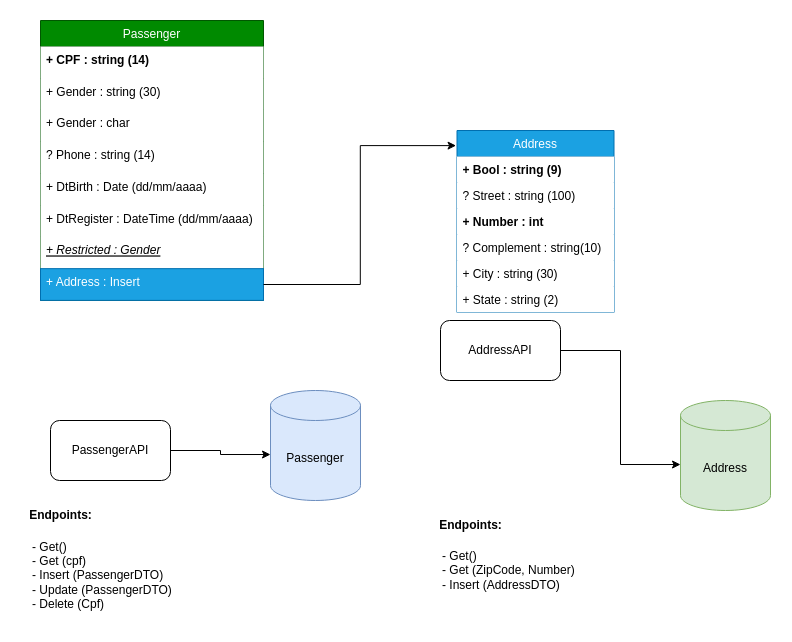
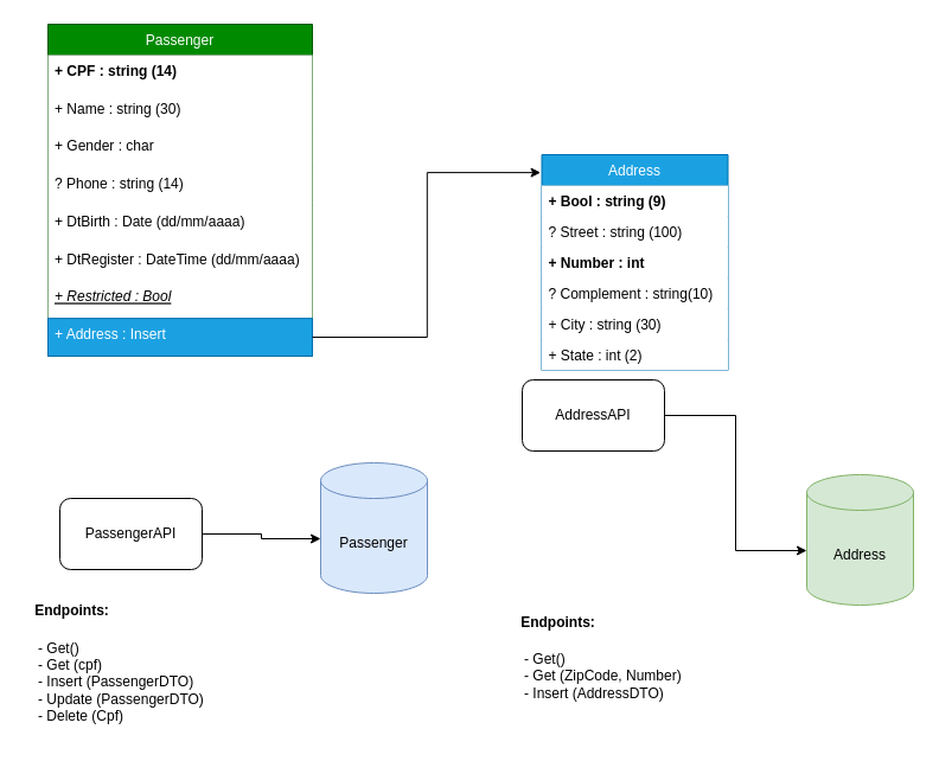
  <mxCell id="0" />
  <mxCell id="1" parent="0" />
  <mxCell id="2" value="Passenger" style="swimlane;fontStyle=0;childLayout=stackLayout;horizontal=1;startSize=26;fillColor=#008a00;horizontalStack=0;resizeParent=1;resizeParentMax=0;resizeLast=0;collapsible=1;marginBottom=0;strokeColor=#005700;fontColor=#ffffff;labelBackgroundColor=none;" vertex="1" parent="1"><mxGeometry x="40" y="20" width="223" height="279.86" as="geometry" /></mxCell>
  <mxCell id="3" value="+ CPF : string (14)" style="text;align=left;verticalAlign=top;spacingLeft=4;spacingRight=4;overflow=hidden;rotatable=0;points=[[0,0.5],[1,0.5]];portConstraint=eastwest;labelBackgroundColor=none;fontStyle=1;fillColor=default;" vertex="1" parent="2"><mxGeometry y="26" width="223" height="31.714" as="geometry" /></mxCell>
- <mxCell id="4" value="+ Gender : string (30)" style="text;align=left;verticalAlign=top;spacingLeft=4;spacingRight=4;overflow=hidden;rotatable=0;points=[[0,0.5],[1,0.5]];portConstraint=eastwest;labelBackgroundColor=none;fillColor=default;" vertex="1" parent="2"><mxGeometry y="57.714" width="223" height="31.714" as="geometry" /></mxCell>
+ <mxCell id="4" value="+ Name : string (30)" style="text;align=left;verticalAlign=top;spacingLeft=4;spacingRight=4;overflow=hidden;rotatable=0;points=[[0,0.5],[1,0.5]];portConstraint=eastwest;labelBackgroundColor=none;fillColor=default;" vertex="1" parent="2"><mxGeometry y="57.714" width="223" height="31.714" as="geometry" /></mxCell>
  <mxCell id="5" value="+ Gender : char&#10;" style="text;align=left;verticalAlign=top;spacingLeft=4;spacingRight=4;overflow=hidden;rotatable=0;points=[[0,0.5],[1,0.5]];portConstraint=eastwest;labelBackgroundColor=none;fillColor=default;" vertex="1" parent="2"><mxGeometry y="89.429" width="223" height="31.714" as="geometry" /></mxCell>
  <mxCell id="6" value="? Phone : string (14)" style="text;align=left;verticalAlign=top;spacingLeft=4;spacingRight=4;overflow=hidden;rotatable=0;points=[[0,0.5],[1,0.5]];portConstraint=eastwest;labelBackgroundColor=none;fillColor=default;" vertex="1" parent="2"><mxGeometry y="121.143" width="223" height="31.86" as="geometry" /></mxCell>
  <mxCell id="7" value="+ DtBirth : Date (dd/mm/aaaa)&#10;" style="text;align=left;verticalAlign=top;spacingLeft=4;spacingRight=4;overflow=hidden;rotatable=0;points=[[0,0.5],[1,0.5]];portConstraint=eastwest;labelBackgroundColor=none;fillColor=default;" vertex="1" parent="2"><mxGeometry y="153.003" width="223" height="31.714" as="geometry" /></mxCell>
  <mxCell id="8" value="+ DtRegister : DateTime (dd/mm/aaaa)" style="text;align=left;verticalAlign=top;spacingLeft=4;spacingRight=4;overflow=hidden;rotatable=0;points=[[0,0.5],[1,0.5]];portConstraint=eastwest;labelBackgroundColor=none;fillColor=default;" vertex="1" parent="2"><mxGeometry y="184.717" width="223" height="31.714" as="geometry" /></mxCell>
- <mxCell id="9" value="+ Restricted : Gender" style="text;align=left;verticalAlign=top;spacingLeft=4;spacingRight=4;overflow=hidden;rotatable=0;points=[[0,0.5],[1,0.5]];portConstraint=eastwest;labelBackgroundColor=none;fontStyle=6;fillColor=default;" vertex="1" parent="2"><mxGeometry y="216.431" width="223" height="31.714" as="geometry" /></mxCell>
+ <mxCell id="9" value="+ Restricted : Bool" style="text;align=left;verticalAlign=top;spacingLeft=4;spacingRight=4;overflow=hidden;rotatable=0;points=[[0,0.5],[1,0.5]];portConstraint=eastwest;labelBackgroundColor=none;fontStyle=6;fillColor=default;" vertex="1" parent="2"><mxGeometry y="216.431" width="223" height="31.714" as="geometry" /></mxCell>
  <mxCell id="10" value="+ Address : Insert" style="text;strokeColor=#006EAF;fillColor=#1ba1e2;align=left;verticalAlign=top;spacingLeft=4;spacingRight=4;overflow=hidden;rotatable=0;points=[[0,0.5],[1,0.5]];portConstraint=eastwest;fontColor=#ffffff;labelBackgroundColor=none;" vertex="1" parent="2"><mxGeometry y="248.146" width="223" height="31.714" as="geometry" /></mxCell>
  <mxCell id="11" value="Address" style="swimlane;fontStyle=0;childLayout=stackLayout;horizontal=1;startSize=26;fillColor=#1ba1e2;horizontalStack=0;resizeParent=1;resizeParentMax=0;resizeLast=0;collapsible=1;marginBottom=0;fontColor=#ffffff;strokeColor=#006EAF;" vertex="1" parent="1"><mxGeometry x="456.5" y="130" width="157" height="182" as="geometry" /></mxCell>
  <mxCell id="12" value="+ Bool : string (9)" style="text;strokeColor=none;fillColor=default;align=left;verticalAlign=top;spacingLeft=4;spacingRight=4;overflow=hidden;rotatable=0;points=[[0,0.5],[1,0.5]];portConstraint=eastwest;fontStyle=1" vertex="1" parent="11"><mxGeometry y="26" width="157" height="26" as="geometry" /></mxCell>
  <mxCell id="13" value="? Street : string (100)" style="text;strokeColor=none;fillColor=default;align=left;verticalAlign=top;spacingLeft=4;spacingRight=4;overflow=hidden;rotatable=0;points=[[0,0.5],[1,0.5]];portConstraint=eastwest;" vertex="1" parent="11"><mxGeometry y="52" width="157" height="26" as="geometry" /></mxCell>
  <mxCell id="14" value="+ Number : int" style="text;strokeColor=none;fillColor=default;align=left;verticalAlign=top;spacingLeft=4;spacingRight=4;overflow=hidden;rotatable=0;points=[[0,0.5],[1,0.5]];portConstraint=eastwest;fontStyle=1" vertex="1" parent="11"><mxGeometry y="78" width="157" height="26" as="geometry" /></mxCell>
  <mxCell id="15" value="? Complement : string(10)" style="text;strokeColor=none;fillColor=default;align=left;verticalAlign=top;spacingLeft=4;spacingRight=4;overflow=hidden;rotatable=0;points=[[0,0.5],[1,0.5]];portConstraint=eastwest;fontStyle=0" vertex="1" parent="11"><mxGeometry y="104" width="157" height="26" as="geometry" /></mxCell>
  <mxCell id="16" value="+ City : string (30)" style="text;strokeColor=none;fillColor=default;align=left;verticalAlign=top;spacingLeft=4;spacingRight=4;overflow=hidden;rotatable=0;points=[[0,0.5],[1,0.5]];portConstraint=eastwest;" vertex="1" parent="11"><mxGeometry y="130" width="157" height="26" as="geometry" /></mxCell>
- <mxCell id="17" value="+ State : string (2)" style="text;strokeColor=none;fillColor=default;align=left;verticalAlign=top;spacingLeft=4;spacingRight=4;overflow=hidden;rotatable=0;points=[[0,0.5],[1,0.5]];portConstraint=eastwest;" vertex="1" parent="11"><mxGeometry y="156" width="157" height="26" as="geometry" /></mxCell>
+ <mxCell id="17" value="+ State : int (2)" style="text;strokeColor=none;fillColor=default;align=left;verticalAlign=top;spacingLeft=4;spacingRight=4;overflow=hidden;rotatable=0;points=[[0,0.5],[1,0.5]];portConstraint=eastwest;" vertex="1" parent="11"><mxGeometry y="156" width="157" height="26" as="geometry" /></mxCell>
  <mxCell id="18" style="edgeStyle=orthogonalEdgeStyle;rounded=0;orthogonalLoop=1;jettySize=auto;html=1;entryX=-0.006;entryY=0.083;entryDx=0;entryDy=0;entryPerimeter=0;" edge="1" parent="1" source="10" target="11"><mxGeometry relative="1" as="geometry" /></mxCell>
  <mxCell id="19" value="AddressAPI" style="rounded=1;whiteSpace=wrap;html=1;" vertex="1" parent="1"><mxGeometry x="440" y="320" width="120" height="60" as="geometry" /></mxCell>
  <mxCell id="20" value="Address" style="shape=cylinder3;whiteSpace=wrap;html=1;boundedLbl=1;backgroundOutline=1;size=15;fillColor=#d5e8d4;strokeColor=#82b366;" vertex="1" parent="1"><mxGeometry x="680" y="400" width="90" height="110" as="geometry" /></mxCell>
  <mxCell id="21" style="edgeStyle=orthogonalEdgeStyle;rounded=0;orthogonalLoop=1;jettySize=auto;html=1;entryX=0;entryY=0.582;entryDx=0;entryDy=0;entryPerimeter=0;" edge="1" parent="1" source="19" target="20"><mxGeometry relative="1" as="geometry" /></mxCell>
  <mxCell id="22" value="Endpoints:" style="text;html=1;align=center;verticalAlign=middle;resizable=0;points=[];autosize=1;strokeColor=none;fillColor=none;fontStyle=1" vertex="1" parent="1"><mxGeometry x="430" y="510" width="80" height="30" as="geometry" /></mxCell>
  <mxCell id="23" value="- Get()&lt;div&gt;- Get (ZipCode, Number)&lt;/div&gt;&lt;div&gt;- Insert (AddressDTO)&lt;/div&gt;" style="text;html=1;align=left;verticalAlign=middle;resizable=0;points=[];autosize=1;strokeColor=none;fillColor=none;" vertex="1" parent="1"><mxGeometry x="440" y="540" width="160" height="60" as="geometry" /></mxCell>
  <mxCell id="24" value="PassengerAPI" style="rounded=1;whiteSpace=wrap;html=1;" vertex="1" parent="1"><mxGeometry x="50" y="420" width="120" height="60" as="geometry" /></mxCell>
  <mxCell id="25" value="Passenger" style="shape=cylinder3;whiteSpace=wrap;html=1;boundedLbl=1;backgroundOutline=1;size=15;fillColor=#dae8fc;strokeColor=#6c8ebf;" vertex="1" parent="1"><mxGeometry x="270" y="390" width="90" height="110" as="geometry" /></mxCell>
  <mxCell id="26" style="edgeStyle=orthogonalEdgeStyle;rounded=0;orthogonalLoop=1;jettySize=auto;html=1;entryX=0;entryY=0.582;entryDx=0;entryDy=0;entryPerimeter=0;" edge="1" parent="1" source="24" target="25"><mxGeometry relative="1" as="geometry" /></mxCell>
  <mxCell id="27" value="Endpoints:" style="text;html=1;align=center;verticalAlign=middle;resizable=0;points=[];autosize=1;strokeColor=none;fillColor=none;fontStyle=1" vertex="1" parent="1"><mxGeometry x="20" y="500" width="80" height="30" as="geometry" /></mxCell>
  <mxCell id="28" value="- Get()&lt;div&gt;- Get (cpf)&lt;/div&gt;&lt;div&gt;- Insert (PassengerDTO)&lt;/div&gt;&lt;div&gt;- Update (PassengerDTO)&lt;/div&gt;&lt;div&gt;- Delete (Cpf)&lt;/div&gt;" style="text;html=1;align=left;verticalAlign=middle;resizable=0;points=[];autosize=1;strokeColor=none;fillColor=none;" vertex="1" parent="1"><mxGeometry x="30" y="530" width="160" height="90" as="geometry" /></mxCell>
